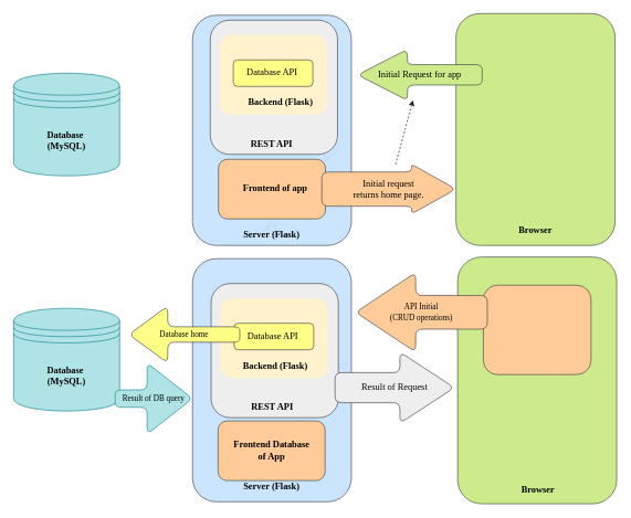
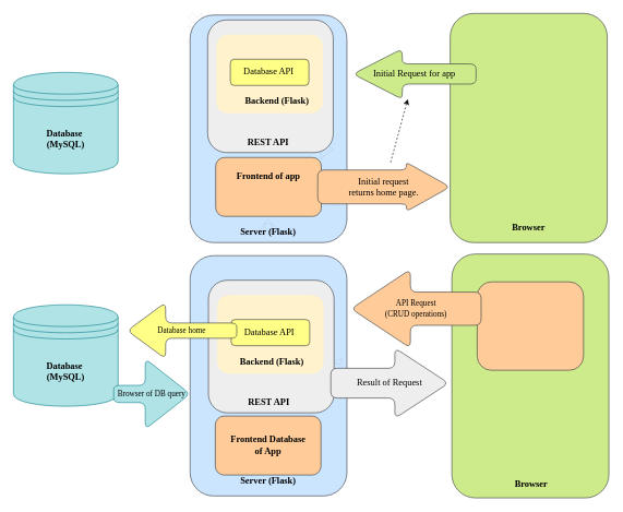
  <mxCell id="0" />
  <mxCell id="1" parent="0" />
  <mxCell id="2" value="" style="rounded=1;whiteSpace=wrap;html=1;fontFamily=Verdana;fontSize=14;fillColor=#cce5ff;strokeColor=#36393d;" parent="1" vertex="1"><mxGeometry x="290" y="390" width="239.62" height="367" as="geometry" /></mxCell>
  <mxCell id="3" value="" style="edgeStyle=none;shape=flexArrow;html=1;strokeColor=default;strokeWidth=0;fontFamily=Verdana;fontSize=14;fontColor=#000000;sourcePerimeterSpacing=-1;targetPerimeterSpacing=4;elbow=vertical;" parent="1" source="4" target="27" edge="1"><mxGeometry relative="1" as="geometry" /></mxCell>
  <mxCell id="4" value="" style="rounded=1;whiteSpace=wrap;html=1;fontFamily=Verdana;fontSize=14;fillColor=#eeeeee;strokeColor=#36393d;" parent="1" vertex="1"><mxGeometry x="318" y="427.5" width="192" height="202.5" as="geometry" /></mxCell>
  <mxCell id="5" value="&lt;b&gt;Server (Flask)&lt;/b&gt;" style="text;html=1;strokeColor=none;fillColor=none;align=center;verticalAlign=middle;whiteSpace=wrap;rounded=0;fontFamily=Verdana;fontSize=14;fontColor=#000000;" parent="1" vertex="1"><mxGeometry x="350.75" y="720" width="117" height="30" as="geometry" /></mxCell>
  <mxCell id="6" value="" style="rounded=1;whiteSpace=wrap;html=1;fontFamily=Verdana;fontSize=14;fillColor=#cdeb8b;strokeColor=#36393d;imageWidth=24;" parent="1" vertex="1"><mxGeometry x="690" y="387.5" width="240" height="372.5" as="geometry" /></mxCell>
  <mxCell id="7" value="&lt;b&gt;Browser&lt;/b&gt;" style="text;html=1;strokeColor=none;fillColor=none;align=center;verticalAlign=middle;whiteSpace=wrap;rounded=0;fontFamily=Verdana;fontSize=14;fontColor=#000000;" parent="1" vertex="1"><mxGeometry x="763.5" y="724" width="95" height="30" as="geometry" /></mxCell>
  <mxCell id="8" value="" style="rounded=1;whiteSpace=wrap;html=1;fontFamily=Verdana;fontSize=14;fillColor=#fff2cc;strokeColor=none;" parent="1" vertex="1"><mxGeometry x="331.5" y="450" width="162.5" height="120" as="geometry" /></mxCell>
  <mxCell id="9" value="" style="rounded=1;whiteSpace=wrap;html=1;fontFamily=Verdana;fontSize=14;fillColor=#ffcc99;strokeColor=#36393d;arcSize=16;" parent="1" vertex="1"><mxGeometry x="728.75" y="430" width="162.5" height="135" as="geometry" /></mxCell>
  <mxCell id="10" value="&lt;b&gt;Backend (Flask)&lt;/b&gt;" style="text;html=1;strokeColor=none;fillColor=none;align=center;verticalAlign=middle;whiteSpace=wrap;rounded=0;fontFamily=Verdana;fontSize=14;fontColor=#000000;" parent="1" vertex="1"><mxGeometry x="339.06" y="527.5" width="152" height="50" as="geometry" /></mxCell>
  <mxCell id="11" value="&lt;font color=&quot;#000000&quot;&gt;&lt;b&gt;Database&amp;nbsp;&lt;br&gt;(MySQL)&lt;/b&gt;&lt;/font&gt;" style="shape=datastore;whiteSpace=wrap;html=1;fontFamily=Verdana;fontSize=14;fillColor=#b0e3e6;strokeColor=#0e8088;" parent="1" vertex="1"><mxGeometry x="20" y="465" width="160" height="155" as="geometry" /></mxCell>
  <mxCell id="12" style="edgeStyle=none;shape=flexArrow;html=1;exitX=0;exitY=0;exitDx=0;exitDy=0;strokeColor=default;strokeWidth=0;fontFamily=Verdana;fontSize=12;fontColor=#000000;sourcePerimeterSpacing=-1;targetPerimeterSpacing=4;elbow=vertical;" parent="1" source="13" edge="1"><mxGeometry relative="1" as="geometry"><mxPoint x="310" y="42.5" as="targetPoint" /></mxGeometry></mxCell>
  <mxCell id="13" value="" style="rounded=1;whiteSpace=wrap;html=1;fontFamily=Verdana;fontSize=14;fillColor=#cce5ff;strokeColor=#36393d;" parent="1" vertex="1"><mxGeometry x="290" y="22.5" width="239.62" height="347.5" as="geometry" /></mxCell>
  <mxCell id="14" value="" style="edgeStyle=none;shape=flexArrow;html=1;strokeColor=default;strokeWidth=0;fontFamily=Verdana;fontSize=10;fontColor=#000000;sourcePerimeterSpacing=-1;targetPerimeterSpacing=4;elbow=vertical;" parent="1" source="15" target="21" edge="1"><mxGeometry relative="1" as="geometry" /></mxCell>
  <mxCell id="15" value="&lt;b&gt;Server (Flask)&lt;/b&gt;" style="text;html=1;strokeColor=none;fillColor=none;align=center;verticalAlign=middle;whiteSpace=wrap;rounded=0;fontFamily=Verdana;fontSize=14;fontColor=#000000;" parent="1" vertex="1"><mxGeometry x="335.75" y="340" width="147" height="30" as="geometry" /></mxCell>
  <mxCell id="16" value="" style="rounded=1;whiteSpace=wrap;html=1;fontFamily=Verdana;fontSize=14;fillColor=#cdeb8b;strokeColor=#36393d;imageWidth=24;" parent="1" vertex="1"><mxGeometry x="687.5" y="20" width="240" height="350" as="geometry" /></mxCell>
  <mxCell id="17" value="&lt;b&gt;Browser&lt;/b&gt;" style="text;html=1;strokeColor=none;fillColor=none;align=center;verticalAlign=middle;whiteSpace=wrap;rounded=0;fontFamily=Verdana;fontSize=14;fontColor=#000000;" parent="1" vertex="1"><mxGeometry x="760" y="333" width="95" height="30" as="geometry" /></mxCell>
  <mxCell id="18" value="" style="edgeStyle=none;shape=flexArrow;html=1;strokeColor=default;strokeWidth=0;fontFamily=Verdana;fontSize=12;fontColor=#000000;sourcePerimeterSpacing=-1;targetPerimeterSpacing=4;elbow=vertical;" parent="1" edge="1"><mxGeometry relative="1" as="geometry"><mxPoint x="485.44" y="226.974" as="sourcePoint" /><mxPoint x="508" y="227.111" as="targetPoint" /></mxGeometry></mxCell>
  <mxCell id="19" value="&lt;font color=&quot;#000000&quot;&gt;&lt;b&gt;Database&amp;nbsp;&lt;br&gt;(MySQL)&lt;/b&gt;&lt;/font&gt;" style="shape=datastore;whiteSpace=wrap;html=1;fontFamily=Verdana;fontSize=14;fillColor=#b0e3e6;strokeColor=#0e8088;" parent="1" vertex="1"><mxGeometry x="20" y="110" width="160" height="155" as="geometry" /></mxCell>
  <mxCell id="20" value="" style="edgeStyle=none;shape=flexArrow;html=1;strokeColor=default;strokeWidth=0;fontFamily=Verdana;fontSize=14;fontColor=#000000;sourcePerimeterSpacing=-1;targetPerimeterSpacing=4;elbow=vertical;" parent="1" source="21" target="24" edge="1"><mxGeometry relative="1" as="geometry" /></mxCell>
  <mxCell id="21" value="" style="rounded=1;whiteSpace=wrap;html=1;fontFamily=Verdana;fontSize=14;fillColor=#ffcc99;strokeColor=#36393d;" parent="1" vertex="1"><mxGeometry x="329.09" y="240" width="161.44" height="90" as="geometry" /></mxCell>
- <mxCell id="22" value="&lt;b&gt;Frontend of app&lt;/b&gt;" style="text;html=1;strokeColor=none;fillColor=none;align=center;verticalAlign=middle;whiteSpace=wrap;rounded=0;fontFamily=Verdana;fontSize=14;fontColor=#000000;" parent="1" vertex="1"><mxGeometry x="355.06" y="270" width="120" height="30" as="geometry" /></mxCell>
+ <mxCell id="22" value="&lt;b&gt;Frontend of app&lt;/b&gt;" style="text;html=1;strokeColor=none;fillColor=none;align=center;verticalAlign=middle;whiteSpace=wrap;rounded=0;fontFamily=Verdana;fontSize=14;fontColor=#000000;" parent="1" vertex="1"><mxGeometry x="350.06" y="255" width="120" height="30" as="geometry" /></mxCell>
  <mxCell id="23" value="" style="edgeStyle=none;html=1;fontSize=12;fontColor=#000000;dashed=1;" edge="1" parent="1" source="24" target="36"><mxGeometry relative="1" as="geometry" /></mxCell>
  <mxCell id="24" value="&lt;font color=&quot;#000000&quot;&gt;Initial request &lt;br&gt;returns home page.&lt;/font&gt;" style="shape=singleArrow;whiteSpace=wrap;html=1;arrowWidth=0.689;arrowSize=0.331;fontSize=14;fontFamily=Verdana;fillColor=#ffcc99;strokeColor=#36393d;rounded=1;align=center;" parent="1" vertex="1"><mxGeometry x="485.03" y="247.5" width="202.47" height="75" as="geometry" /></mxCell>
  <mxCell id="25" value="&lt;font color=&quot;#000000&quot;&gt;Database API&amp;nbsp;&lt;/font&gt;" style="rounded=1;whiteSpace=wrap;html=1;fontFamily=Verdana;fontSize=14;fillColor=#ffff88;strokeColor=#36393d;" parent="1" vertex="1"><mxGeometry x="352.75" y="487.5" width="120" height="40" as="geometry" /></mxCell>
  <mxCell id="26" value="&lt;b&gt;REST API&lt;/b&gt;" style="text;html=1;strokeColor=none;fillColor=none;align=center;verticalAlign=middle;whiteSpace=wrap;rounded=0;fontFamily=Verdana;fontSize=14;fontColor=#000000;" parent="1" vertex="1"><mxGeometry x="370.14" y="600" width="80.72" height="30" as="geometry" /></mxCell>
  <mxCell id="27" value="&lt;font color=&quot;#000000&quot;&gt;Result of Request&lt;/font&gt;" style="shape=singleArrow;whiteSpace=wrap;html=1;arrowWidth=0.423;arrowSize=0.456;fontSize=14;fontFamily=Verdana;fillColor=#eeeeee;strokeColor=#36393d;rounded=1;" parent="1" vertex="1"><mxGeometry x="505" y="531" width="180" height="107.5" as="geometry" /></mxCell>
- <mxCell id="28" value="&lt;font color=&quot;#000000&quot;&gt;&lt;font style=&quot;font-size: 12px;&quot;&gt;API Initial&lt;br&gt;(CRUD operations)&lt;/font&gt;&lt;br&gt;&lt;/font&gt;" style="shape=singleArrow;whiteSpace=wrap;html=1;arrowWidth=0.423;arrowSize=0.456;fontSize=14;fontFamily=Verdana;fillColor=#ffcc99;strokeColor=#36393d;rounded=1;direction=west;" parent="1" vertex="1"><mxGeometry x="536" y="411" width="198.75" height="120" as="geometry" /></mxCell>
- <mxCell id="29" value="&lt;font color=&quot;#000000&quot;&gt;&lt;font style=&quot;font-size: 12px;&quot;&gt;Result of DB query&lt;/font&gt;&lt;br&gt;&lt;/font&gt;" style="shape=singleArrow;whiteSpace=wrap;html=1;arrowWidth=0.244;arrowSize=0.587;fontSize=14;fontFamily=Verdana;fillColor=#b0e3e6;strokeColor=#0e8088;rounded=1;direction=east;" parent="1" vertex="1"><mxGeometry x="173.25" y="547.5" width="116.75" height="107.5" as="geometry" /></mxCell>
+ <mxCell id="28" value="&lt;font color=&quot;#000000&quot;&gt;&lt;font style=&quot;font-size: 12px;&quot;&gt;API Request&lt;br&gt;(CRUD operations)&lt;/font&gt;&lt;br&gt;&lt;/font&gt;" style="shape=singleArrow;whiteSpace=wrap;html=1;arrowWidth=0.423;arrowSize=0.456;fontSize=14;fontFamily=Verdana;fillColor=#ffcc99;strokeColor=#36393d;rounded=1;direction=west;" parent="1" vertex="1"><mxGeometry x="536" y="411" width="198.75" height="120" as="geometry" /></mxCell>
+ <mxCell id="29" value="&lt;font color=&quot;#000000&quot;&gt;&lt;font style=&quot;font-size: 12px;&quot;&gt;Browser of DB query&lt;/font&gt;&lt;br&gt;&lt;/font&gt;" style="shape=singleArrow;whiteSpace=wrap;html=1;arrowWidth=0.244;arrowSize=0.587;fontSize=14;fontFamily=Verdana;fillColor=#b0e3e6;strokeColor=#0e8088;rounded=1;direction=east;" parent="1" vertex="1"><mxGeometry x="173.25" y="547.5" width="116.75" height="107.5" as="geometry" /></mxCell>
  <mxCell id="30" value="&lt;font color=&quot;#000000&quot;&gt;&lt;font style=&quot;font-size: 12px;&quot;&gt;Database home&lt;/font&gt;&lt;br&gt;&lt;/font&gt;" style="shape=singleArrow;whiteSpace=wrap;html=1;arrowWidth=0.271;arrowSize=0.35;fontSize=14;fontFamily=Verdana;fillColor=#ffff88;strokeColor=#36393d;rounded=1;direction=west;" parent="1" vertex="1"><mxGeometry x="194" y="461.5" width="167.25" height="86" as="geometry" /></mxCell>
  <mxCell id="31" value="" style="rounded=1;whiteSpace=wrap;html=1;fontFamily=Verdana;fontSize=14;fillColor=#eeeeee;strokeColor=#36393d;" parent="1" vertex="1"><mxGeometry x="316.75" y="30" width="192" height="202.5" as="geometry" /></mxCell>
  <mxCell id="32" value="" style="rounded=1;whiteSpace=wrap;html=1;fontFamily=Verdana;fontSize=14;fillColor=#fff2cc;strokeColor=none;" parent="1" vertex="1"><mxGeometry x="330.25" y="52.5" width="162.5" height="120" as="geometry" /></mxCell>
  <mxCell id="33" value="&lt;b&gt;Backend (Flask)&lt;/b&gt;" style="text;html=1;strokeColor=none;fillColor=none;align=center;verticalAlign=middle;whiteSpace=wrap;rounded=0;fontFamily=Verdana;fontSize=14;fontColor=#000000;" parent="1" vertex="1"><mxGeometry x="347" y="130" width="152" height="50" as="geometry" /></mxCell>
  <mxCell id="34" value="&lt;font color=&quot;#000000&quot;&gt;Database API&amp;nbsp;&lt;/font&gt;" style="rounded=1;whiteSpace=wrap;html=1;fontFamily=Verdana;fontSize=14;fillColor=#ffff88;strokeColor=#36393d;" parent="1" vertex="1"><mxGeometry x="351.5" y="90" width="120" height="40" as="geometry" /></mxCell>
  <mxCell id="35" value="&lt;b&gt;REST API&lt;/b&gt;" style="text;html=1;strokeColor=none;fillColor=none;align=center;verticalAlign=middle;whiteSpace=wrap;rounded=0;fontFamily=Verdana;fontSize=14;fontColor=#000000;" parent="1" vertex="1"><mxGeometry x="368.89" y="202.5" width="80.72" height="30" as="geometry" /></mxCell>
  <mxCell id="36" value="&lt;font color=&quot;#000000&quot;&gt;Initial Request for app&lt;/font&gt;" style="shape=singleArrow;whiteSpace=wrap;html=1;arrowWidth=0.4;arrowSize=0.4;fontSize=14;fontFamily=Verdana;fillColor=#cdeb8b;strokeColor=#36393d;rounded=1;direction=west;" vertex="1" parent="1"><mxGeometry x="539" y="74" width="188" height="77" as="geometry" /></mxCell>
  <mxCell id="37" value="&lt;font color=&quot;#000000&quot;&gt;&lt;b&gt;Frontend Database&lt;br&gt;of App&lt;/b&gt;&lt;/font&gt;" style="rounded=1;whiteSpace=wrap;html=1;fontFamily=Verdana;fontSize=14;fillColor=#ffcc99;strokeColor=#36393d;" vertex="1" parent="1"><mxGeometry x="328.53" y="635" width="161.44" height="90" as="geometry" /></mxCell>
